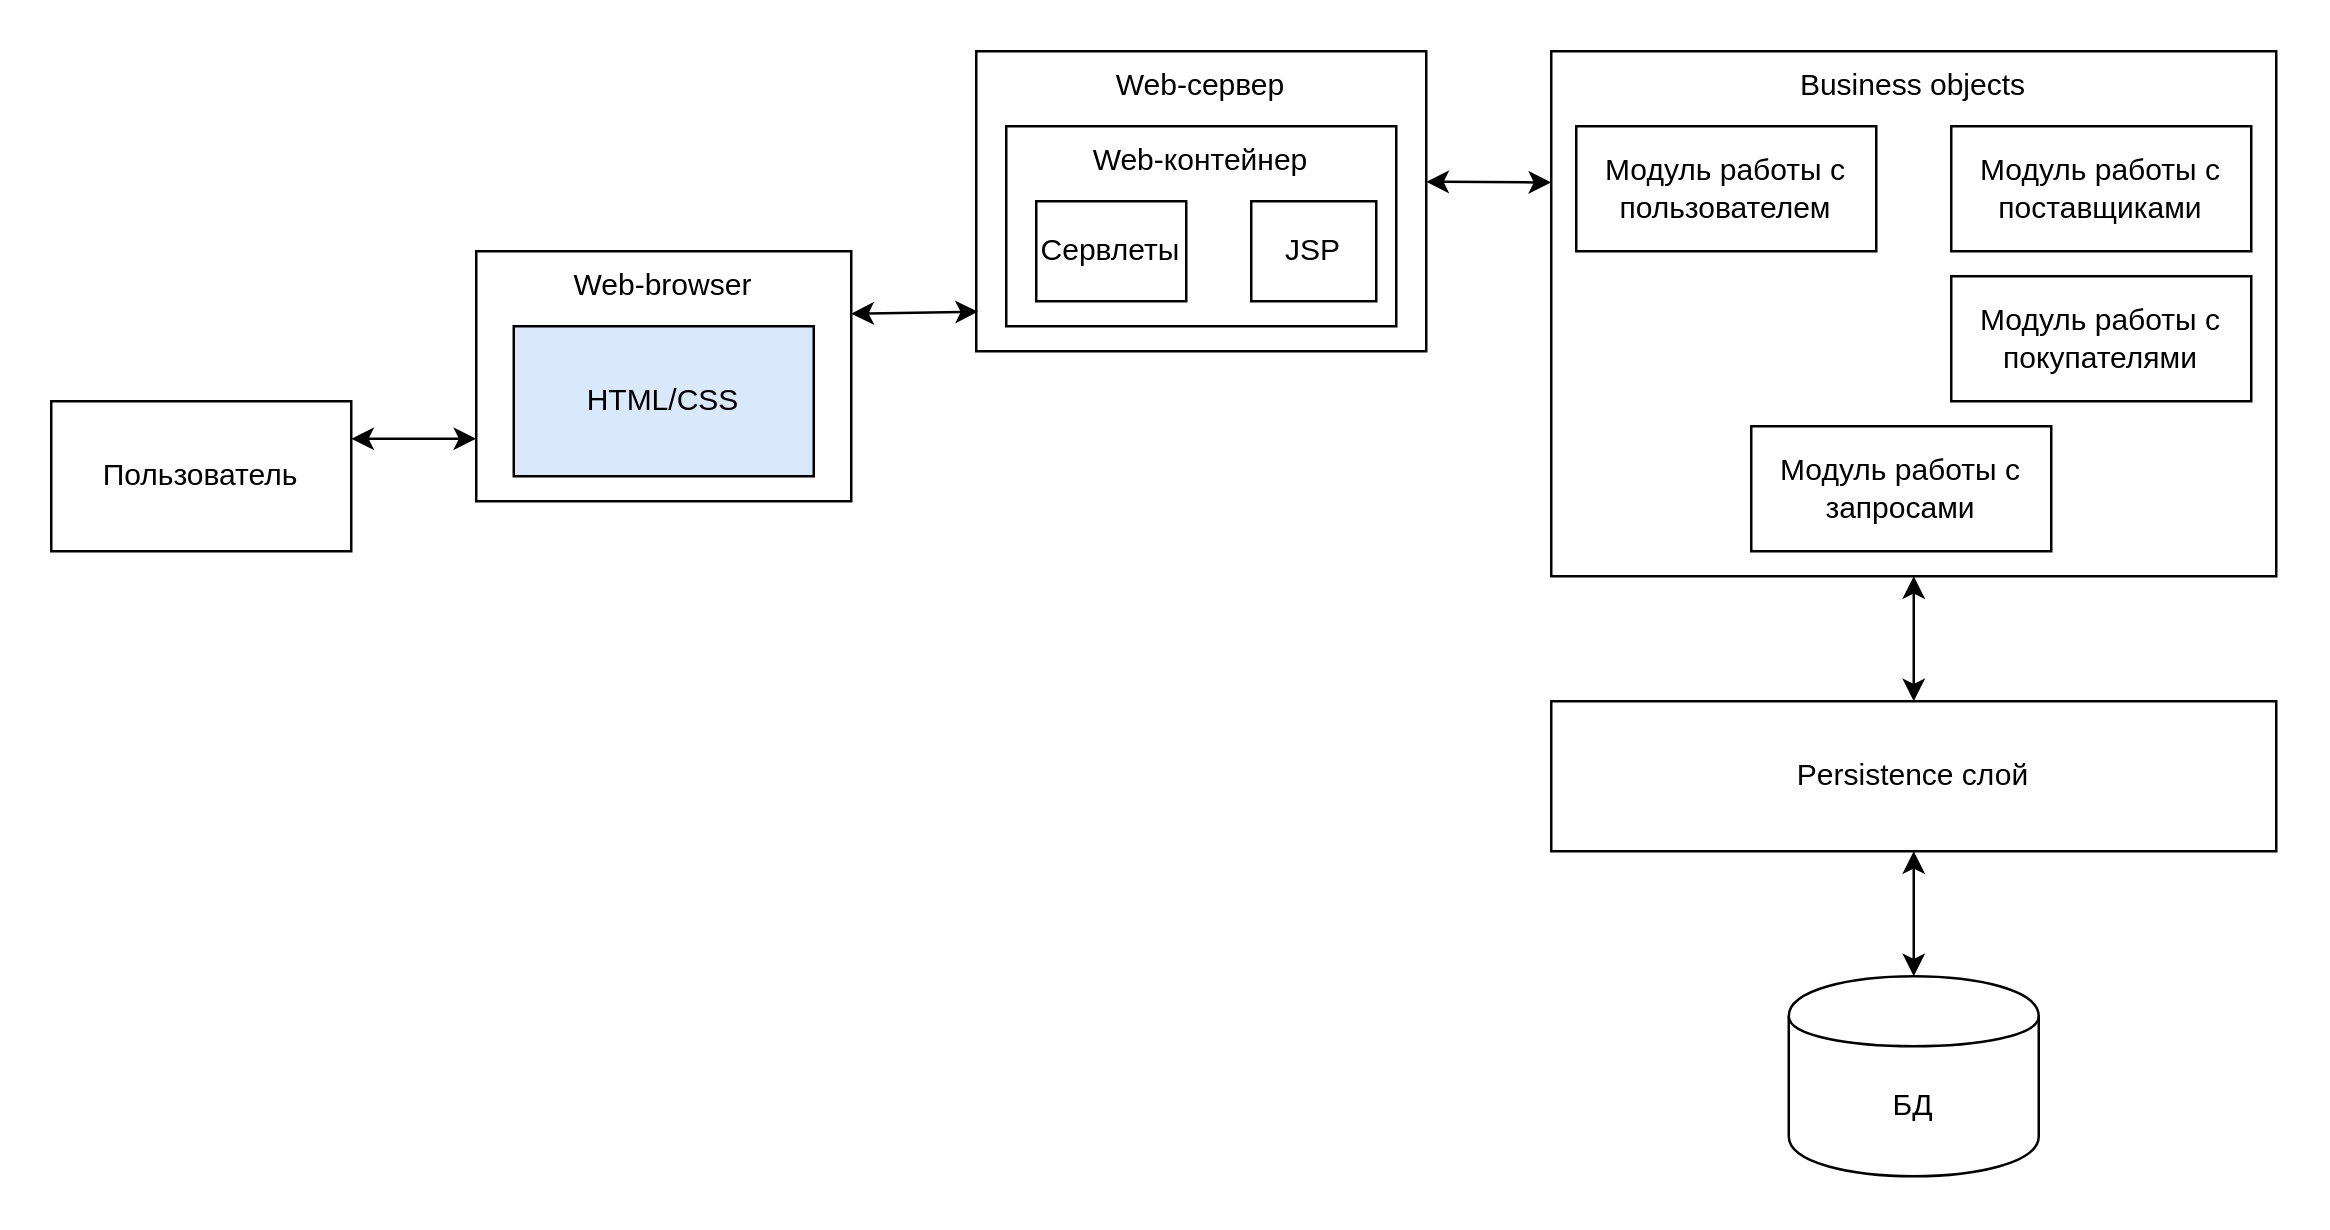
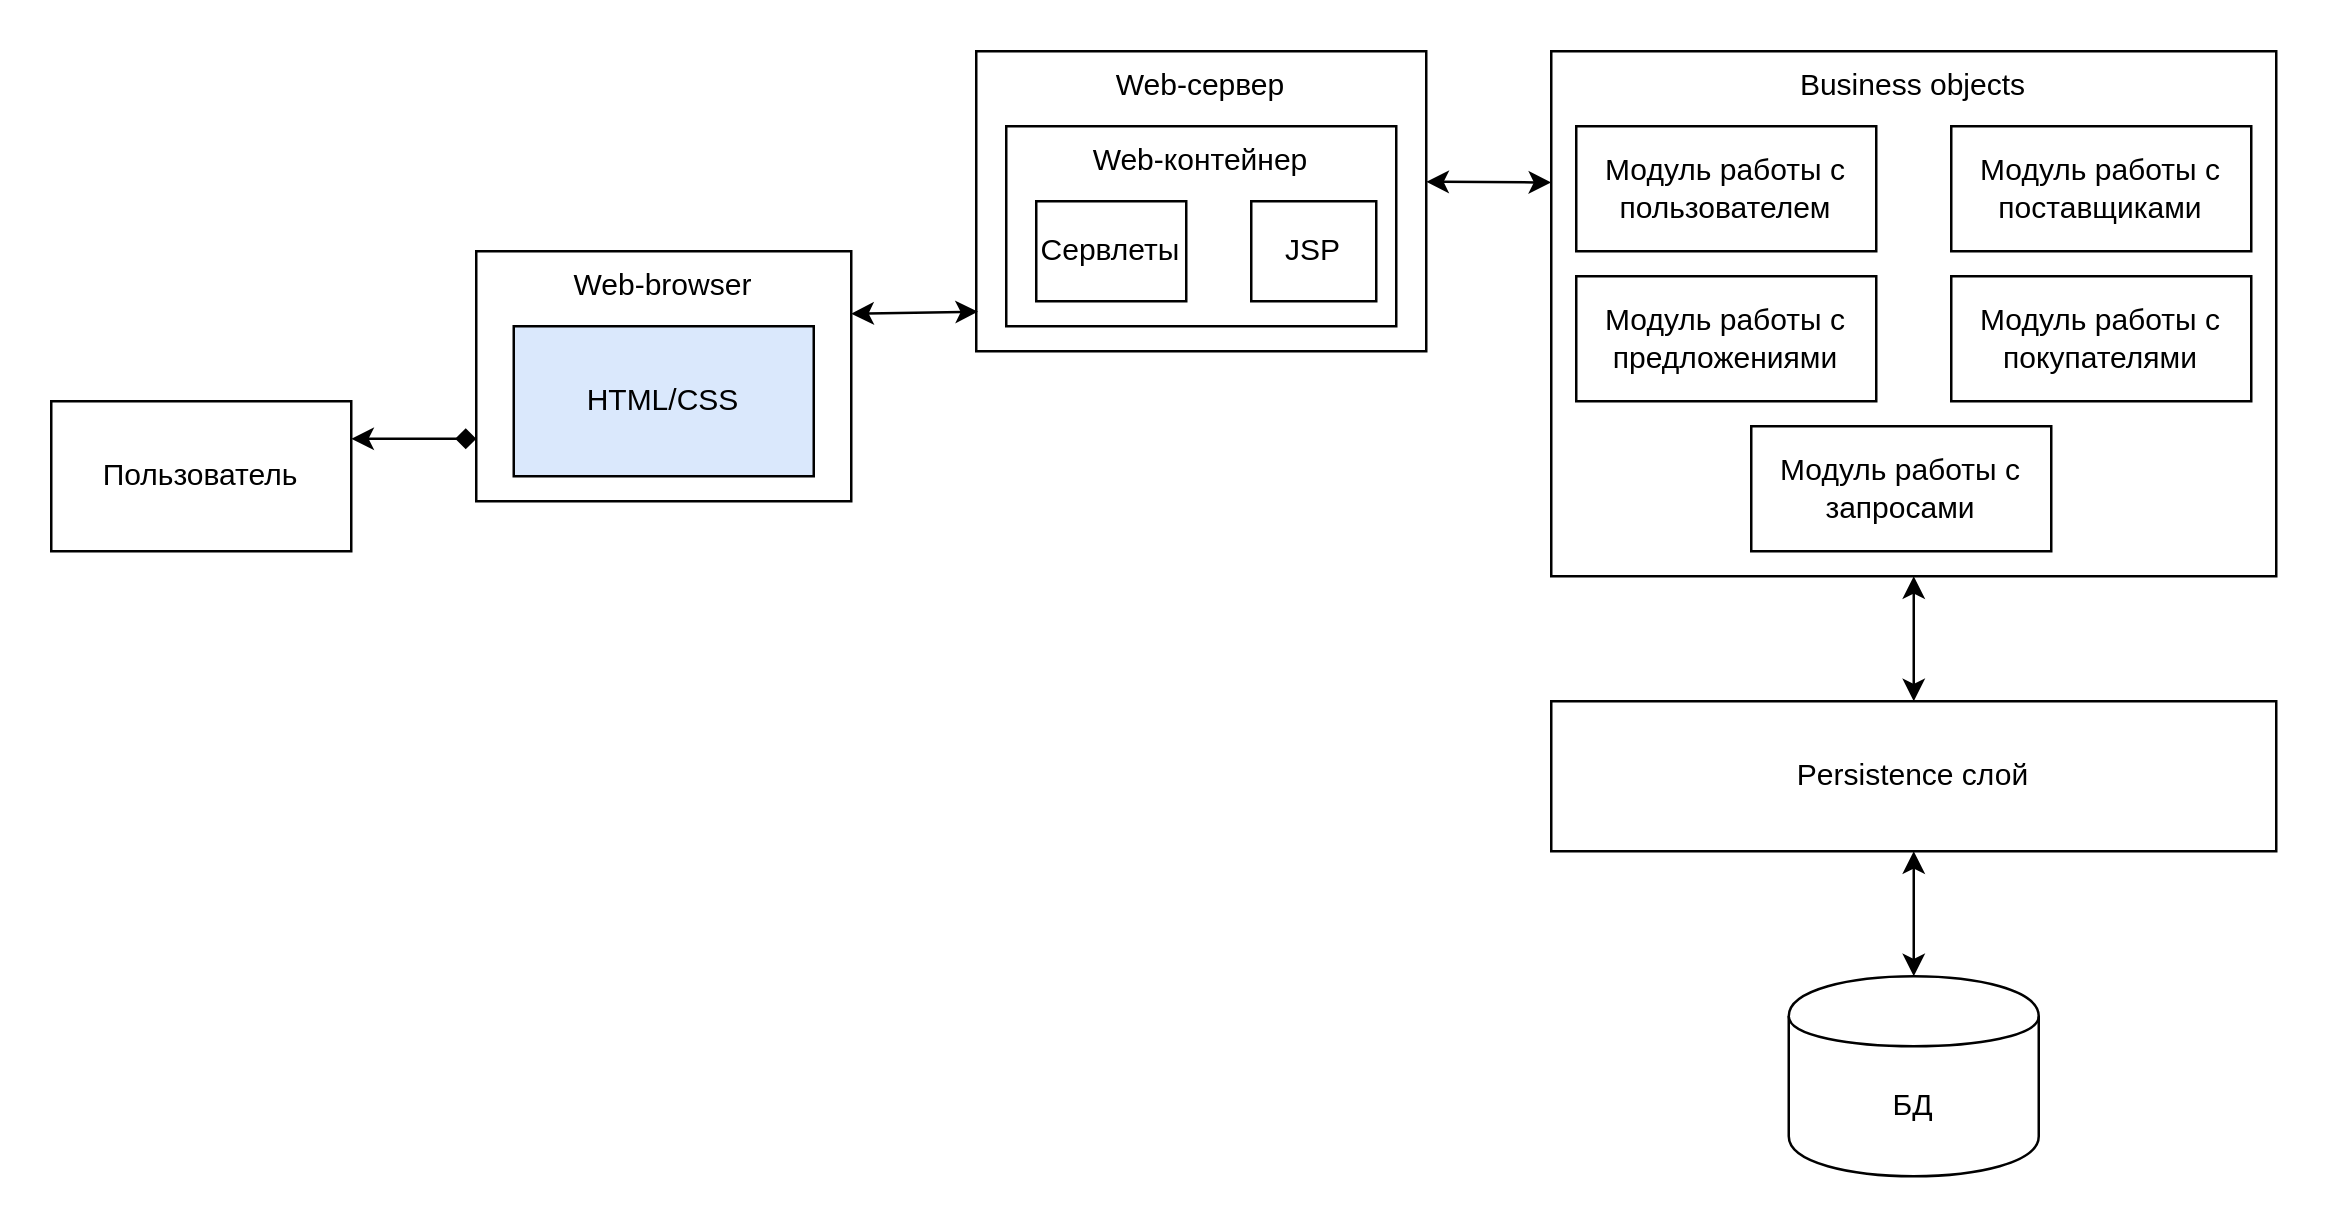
  <mxCell id="0" />
  <mxCell id="1" parent="0" />
  <mxCell id="2" value="Пользователь" style="rounded=0;whiteSpace=wrap;html=1;" parent="1" vertex="1"><mxGeometry x="20" y="160" width="120" height="60" as="geometry" /></mxCell>
  <mxCell id="3" value="Web-browser" style="rounded=0;whiteSpace=wrap;html=1;verticalAlign=top;" parent="1" vertex="1"><mxGeometry x="190" y="100" width="150" height="100" as="geometry" /></mxCell>
  <mxCell id="4" value="HTML/CSS" style="rounded=0;whiteSpace=wrap;html=1;fillColor=#dae8fc;" parent="1" vertex="1"><mxGeometry x="205" y="130" width="120" height="60" as="geometry" /></mxCell>
  <mxCell id="5" value="Web-сервер" style="rounded=0;whiteSpace=wrap;html=1;verticalAlign=top;" parent="1" vertex="1"><mxGeometry x="390" y="20" width="180" height="120" as="geometry" /></mxCell>
  <mxCell id="6" value="Web-контейнер" style="rounded=0;whiteSpace=wrap;html=1;verticalAlign=top;" parent="1" vertex="1"><mxGeometry x="402" y="50" width="156" height="80" as="geometry" /></mxCell>
  <mxCell id="7" value="Сервлеты" style="rounded=0;whiteSpace=wrap;html=1;" parent="1" vertex="1"><mxGeometry x="414" y="80" width="60" height="40" as="geometry" /></mxCell>
  <mxCell id="8" value="JSP" style="rounded=0;whiteSpace=wrap;html=1;" parent="1" vertex="1"><mxGeometry x="500" y="80" width="50" height="40" as="geometry" /></mxCell>
  <mxCell id="9" value="Business objects" style="rounded=0;whiteSpace=wrap;html=1;verticalAlign=top;" parent="1" vertex="1"><mxGeometry x="620" y="20" width="290" height="210" as="geometry" /></mxCell>
  <mxCell id="10" value="Модуль работы с пользователем" style="rounded=0;whiteSpace=wrap;html=1;" parent="1" vertex="1"><mxGeometry x="630" y="50" width="120" height="50" as="geometry" /></mxCell>
  <mxCell id="11" value="Модуль работы с поставщиками" style="rounded=0;whiteSpace=wrap;html=1;" parent="1" vertex="1"><mxGeometry x="780" y="50" width="120" height="50" as="geometry" /></mxCell>
+ <mxCell id="12" value="Модуль работы с предложениями" style="rounded=0;whiteSpace=wrap;html=1;" parent="1" vertex="1"><mxGeometry x="630" y="110" width="120" height="50" as="geometry" /></mxCell>
  <mxCell id="13" value="Модуль работы с запросами" style="rounded=0;whiteSpace=wrap;html=1;" parent="1" vertex="1"><mxGeometry x="700" y="170" width="120" height="50" as="geometry" /></mxCell>
  <mxCell id="14" value="Модуль работы с покупателями" style="rounded=0;whiteSpace=wrap;html=1;" parent="1" vertex="1"><mxGeometry x="780" y="110" width="120" height="50" as="geometry" /></mxCell>
  <mxCell id="15" value="Persistence слой" style="rounded=0;whiteSpace=wrap;html=1;" parent="1" vertex="1"><mxGeometry x="620" y="280" width="290" height="60" as="geometry" /></mxCell>
  <mxCell id="16" value="БД" style="shape=cylinder;whiteSpace=wrap;html=1;boundedLbl=1;backgroundOutline=1;" parent="1" vertex="1"><mxGeometry x="715" y="390" width="100" height="80" as="geometry" /></mxCell>
  <mxCell id="17" value="" style="endArrow=classic;startArrow=classic;html=1;entryX=0.5;entryY=1;entryDx=0;entryDy=0;" parent="1" source="16" target="15" edge="1"><mxGeometry width="50" height="50" relative="1" as="geometry"><mxPoint x="530" y="230" as="sourcePoint" /><mxPoint x="755" y="324" as="targetPoint" /></mxGeometry></mxCell>
  <mxCell id="18" value="" style="endArrow=classic;startArrow=classic;html=1;entryX=0.5;entryY=1;entryDx=0;entryDy=0;exitX=0.5;exitY=0;exitDx=0;exitDy=0;" parent="1" source="15" target="9" edge="1"><mxGeometry width="50" height="50" relative="1" as="geometry"><mxPoint x="730" y="280" as="sourcePoint" /><mxPoint x="780" y="230" as="targetPoint" /></mxGeometry></mxCell>
  <mxCell id="19" value="" style="endArrow=classic;startArrow=classic;html=1;entryX=0;entryY=0.25;entryDx=0;entryDy=0;exitX=1;exitY=0.435;exitDx=0;exitDy=0;exitPerimeter=0;" parent="1" source="5" target="9" edge="1"><mxGeometry width="50" height="50" relative="1" as="geometry"><mxPoint x="190" y="270" as="sourcePoint" /><mxPoint x="240" y="220" as="targetPoint" /></mxGeometry></mxCell>
  <mxCell id="20" value="" style="endArrow=classic;startArrow=classic;html=1;entryX=0.004;entryY=0.868;entryDx=0;entryDy=0;exitX=1;exitY=0.25;exitDx=0;exitDy=0;entryPerimeter=0;" parent="1" source="3" target="5" edge="1"><mxGeometry width="50" height="50" relative="1" as="geometry"><mxPoint x="470" y="230" as="sourcePoint" /><mxPoint x="520" y="180" as="targetPoint" /></mxGeometry></mxCell>
- <mxCell id="21" value="" style="endArrow=classic;startArrow=classic;html=1;entryX=0;entryY=0.75;entryDx=0;entryDy=0;exitX=1;exitY=0.25;exitDx=0;exitDy=0;" parent="1" source="2" target="3" edge="1"><mxGeometry width="50" height="50" relative="1" as="geometry"><mxPoint x="470" y="230" as="sourcePoint" /><mxPoint x="520" y="180" as="targetPoint" /></mxGeometry></mxCell>
+ <mxCell id="21" value="" style="endArrow=diamond;startArrow=classic;html=1;entryX=0;entryY=0.75;entryDx=0;entryDy=0;exitX=1;exitY=0.25;exitDx=0;exitDy=0;" parent="1" source="2" target="3" edge="1"><mxGeometry width="50" height="50" relative="1" as="geometry"><mxPoint x="470" y="230" as="sourcePoint" /><mxPoint x="520" y="180" as="targetPoint" /></mxGeometry></mxCell>
